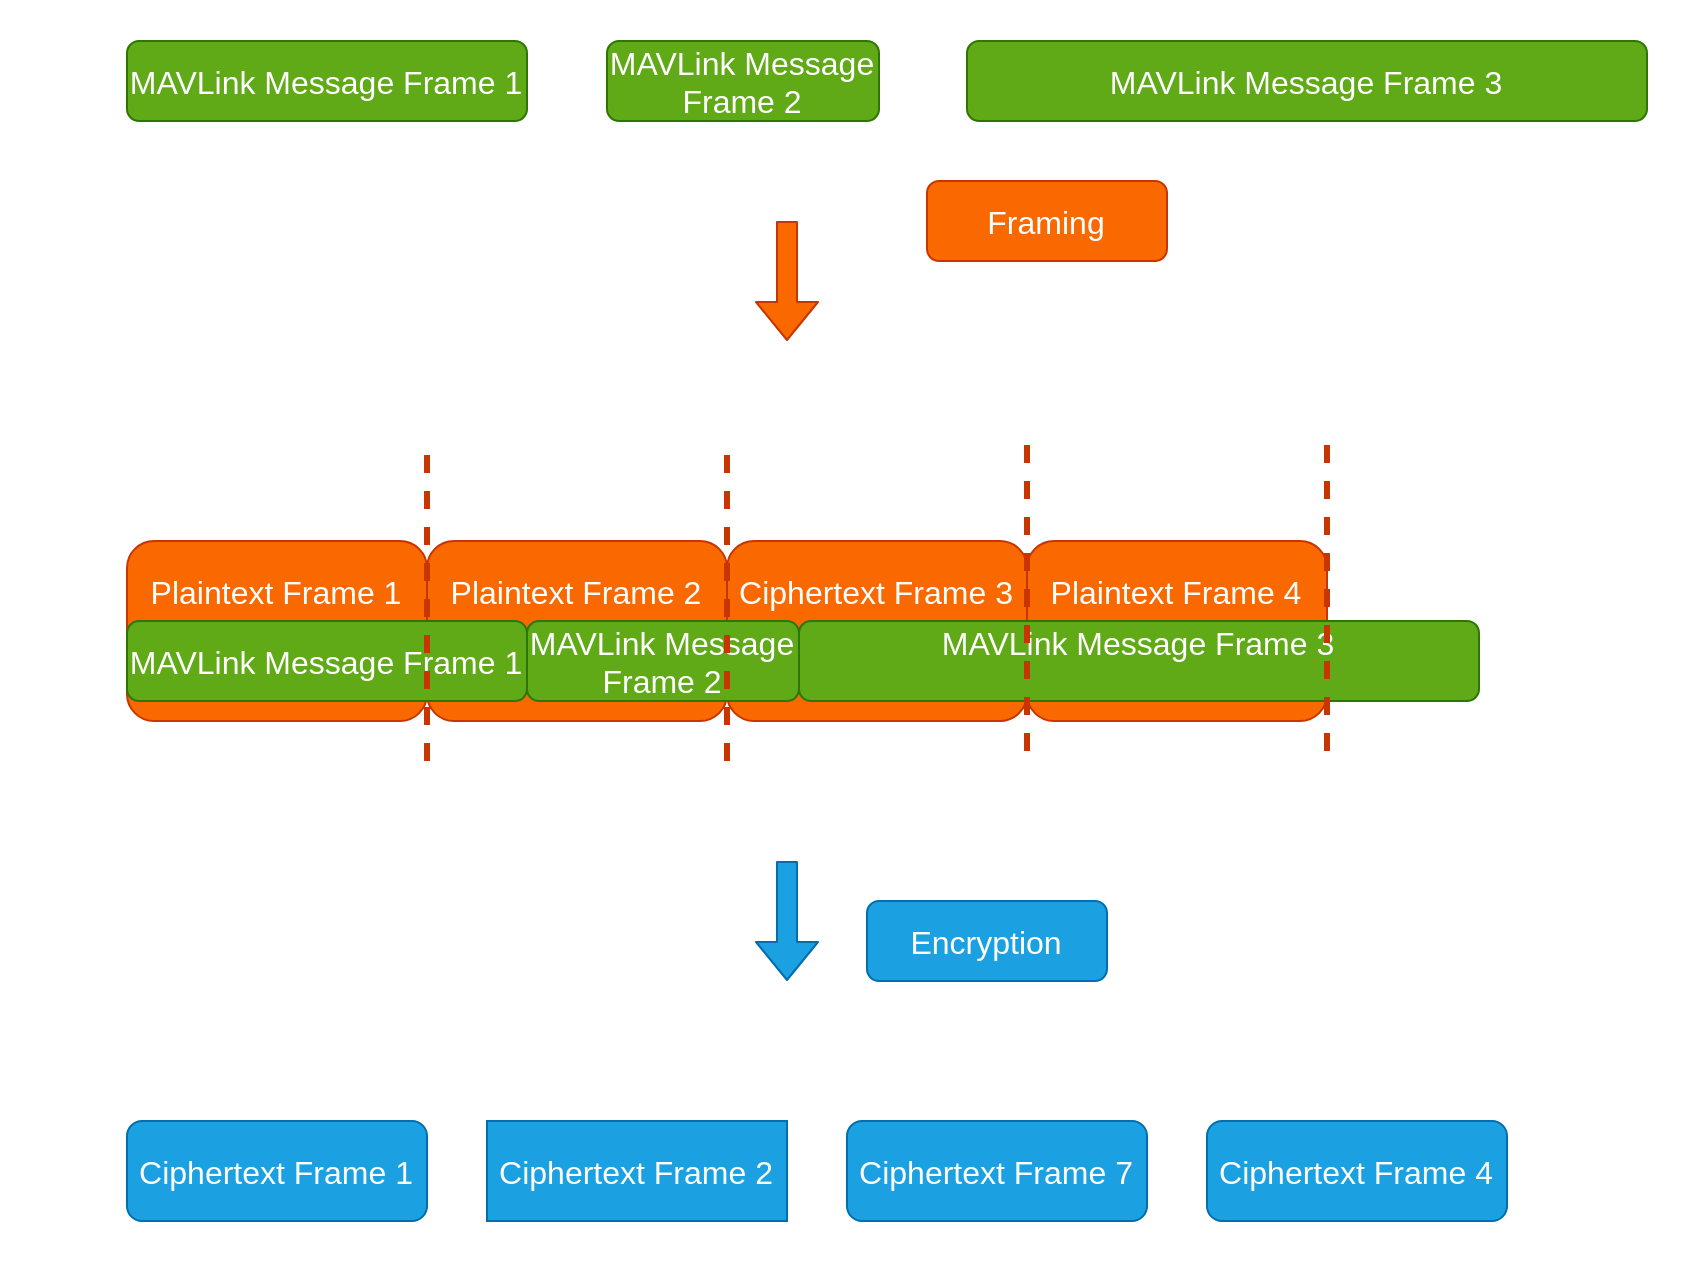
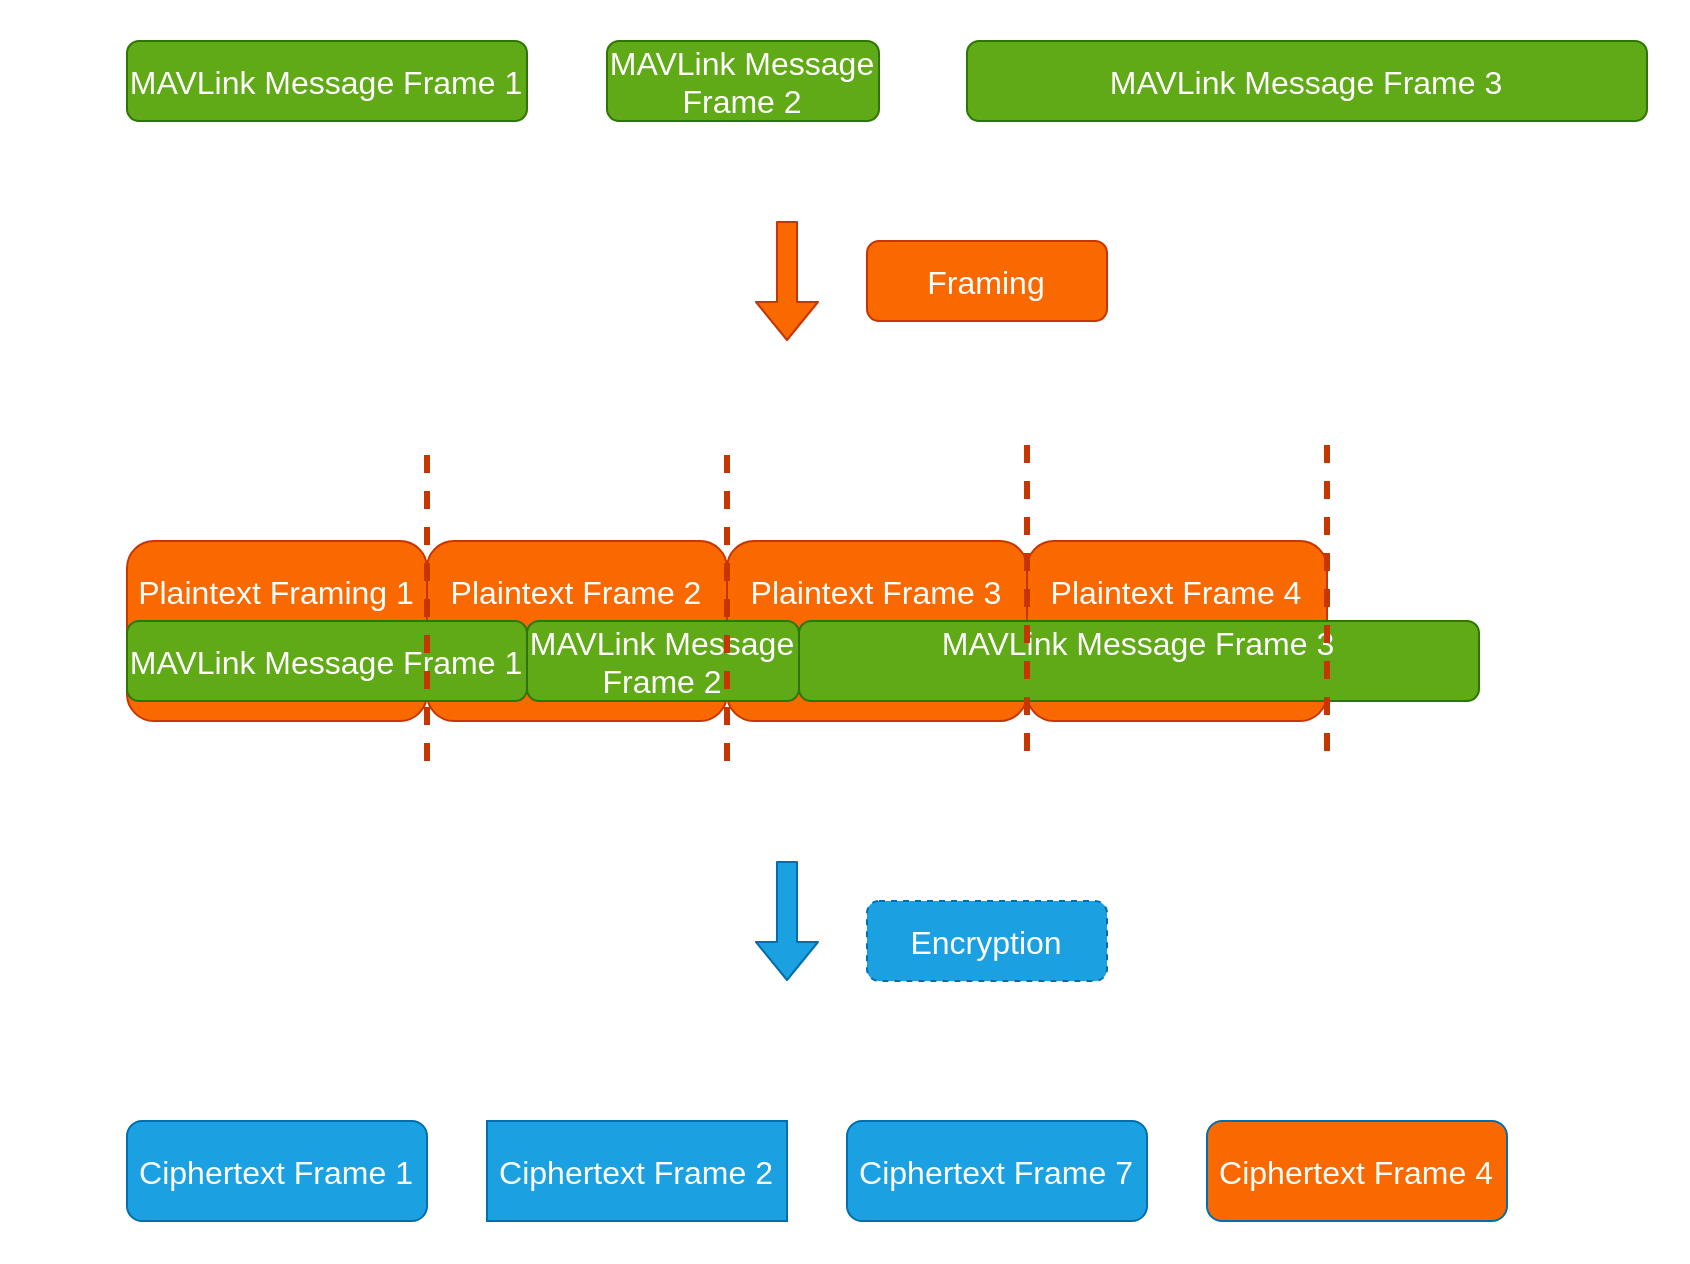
  <mxCell id="0" />
  <mxCell id="1" parent="0" />
  <mxCell id="2" value="" style="rounded=1;fontSize=16;fontColor=#000000;fillColor=#fa6800;strokeColor=#C73500;" parent="1" vertex="1"><mxGeometry x="513" y="270" width="150" height="90" as="geometry" /></mxCell>
  <mxCell id="3" value="" style="rounded=1;fontSize=16;fontColor=#000000;fillColor=#fa6800;strokeColor=#C73500;" parent="1" vertex="1"><mxGeometry x="363" y="270" width="150" height="90" as="geometry" /></mxCell>
  <mxCell id="4" value="" style="rounded=1;fontSize=16;fontColor=#000000;fillColor=#fa6800;strokeColor=#C73500;" parent="1" vertex="1"><mxGeometry x="213" y="270" width="150" height="90" as="geometry" /></mxCell>
  <mxCell id="5" value="" style="rounded=1;fontSize=16;fontColor=#000000;fillColor=#fa6800;strokeColor=#C73500;" parent="1" vertex="1"><mxGeometry x="63" y="270" width="150" height="90" as="geometry" /></mxCell>
  <mxCell id="6" value="MAVLink Message Frame 1" style="rounded=1;fillColor=#60a917;fontColor=#ffffff;strokeColor=#2D7600;fontSize=16;" parent="1" vertex="1"><mxGeometry x="63" y="20" width="200" height="40" as="geometry" /></mxCell>
  <mxCell id="7" value="MAVLink Message&#10;Frame 2" style="rounded=1;fillColor=#60a917;fontColor=#ffffff;strokeColor=#2D7600;fontSize=16;" parent="1" vertex="1"><mxGeometry x="303" y="20" width="136" height="40" as="geometry" /></mxCell>
  <mxCell id="8" value="MAVLink Message Frame 3" style="rounded=1;fillColor=#60a917;fontColor=#ffffff;strokeColor=#2D7600;fontSize=16;" parent="1" vertex="1"><mxGeometry x="483" y="20" width="340" height="40" as="geometry" /></mxCell>
  <mxCell id="9" value="" style="shape=flexArrow;endArrow=classic;fillColor=#fa6800;strokeColor=#C73500;" parent="1" edge="1"><mxGeometry width="50" height="50" relative="1" as="geometry"><mxPoint x="393" y="110" as="sourcePoint" /><mxPoint x="393" y="170" as="targetPoint" /></mxGeometry></mxCell>
  <mxCell id="10" value="MAVLink Message Frame 1" style="rounded=1;fillColor=#60a917;fontColor=#ffffff;strokeColor=#2D7600;fontSize=16;" parent="1" vertex="1"><mxGeometry x="63" y="310" width="200" height="40" as="geometry" /></mxCell>
  <mxCell id="11" value="MAVLink Message&#10;Frame 2" style="rounded=1;fillColor=#60a917;fontColor=#ffffff;strokeColor=#2D7600;fontSize=16;" parent="1" vertex="1"><mxGeometry x="263" y="310" width="136" height="40" as="geometry" /></mxCell>
  <mxCell id="12" value="MAVLink Message Frame 3&#10;" style="rounded=1;fillColor=#60a917;fontColor=#ffffff;strokeColor=#2D7600;fontSize=16;" parent="1" vertex="1"><mxGeometry x="399" y="310" width="340" height="40" as="geometry" /></mxCell>
  <mxCell id="13" value="" style="endArrow=none;dashed=1;fontSize=16;fontColor=#FFFFFF;strokeWidth=3;fillColor=#fa6800;strokeColor=#C73500;" parent="1" edge="1"><mxGeometry width="50" height="50" relative="1" as="geometry"><mxPoint x="213" y="380" as="sourcePoint" /><mxPoint x="213" y="220" as="targetPoint" /></mxGeometry></mxCell>
  <mxCell id="14" value="" style="endArrow=none;dashed=1;fontSize=16;fontColor=#FFFFFF;strokeWidth=3;fillColor=#fa6800;strokeColor=#C73500;" parent="1" edge="1"><mxGeometry width="50" height="50" relative="1" as="geometry"><mxPoint x="363" y="380" as="sourcePoint" /><mxPoint x="363" y="220" as="targetPoint" /></mxGeometry></mxCell>
  <mxCell id="15" value="" style="shape=flexArrow;endArrow=classic;fillColor=#1ba1e2;strokeColor=#006EAF;" parent="1" edge="1"><mxGeometry width="50" height="50" relative="1" as="geometry"><mxPoint x="393" y="430" as="sourcePoint" /><mxPoint x="393" y="490" as="targetPoint" /></mxGeometry></mxCell>
- <mxCell id="16" value="Framing" style="rounded=1;fontSize=16;fontColor=#FFFFFF;fillColor=#fa6800;strokeColor=#C73500;" parent="1" vertex="1"><mxGeometry x="463" y="90" width="120" height="40" as="geometry" /></mxCell>
- <mxCell id="17" value="Encryption" style="rounded=1;fontSize=16;fontColor=#ffffff;fillColor=#1ba1e2;strokeColor=#006EAF;" parent="1" vertex="1"><mxGeometry x="433" y="450" width="120" height="40" as="geometry" /></mxCell>
- <mxCell id="18" value="Plaintext Frame 1" style="text;strokeColor=none;fillColor=none;align=center;verticalAlign=middle;rounded=0;fontSize=16;fontColor=#FFFFFF;" parent="1" vertex="1"><mxGeometry x="20" y="280" width="236" height="30" as="geometry" /></mxCell>
+ <mxCell id="16" value="Framing" style="rounded=1;fontSize=16;fontColor=#FFFFFF;fillColor=#fa6800;strokeColor=#C73500;" parent="1" vertex="1"><mxGeometry x="433" y="120" width="120" height="40" as="geometry" /></mxCell>
+ <mxCell id="17" value="Encryption" style="rounded=1;fontSize=16;fontColor=#ffffff;fillColor=#1ba1e2;strokeColor=#006EAF;dashed=1;" parent="1" vertex="1"><mxGeometry x="433" y="450" width="120" height="40" as="geometry" /></mxCell>
+ <mxCell id="18" value="Plaintext Framing 1" style="text;strokeColor=none;fillColor=none;align=center;verticalAlign=middle;rounded=0;fontSize=16;fontColor=#FFFFFF;" parent="1" vertex="1"><mxGeometry x="20" y="280" width="236" height="30" as="geometry" /></mxCell>
  <mxCell id="19" value="Plaintext Frame 2" style="text;strokeColor=none;fillColor=none;align=center;verticalAlign=middle;rounded=0;fontSize=16;fontColor=#FFFFFF;" parent="1" vertex="1"><mxGeometry x="170" y="280" width="236" height="30" as="geometry" /></mxCell>
- <mxCell id="20" value="Ciphertext Frame 3" style="text;strokeColor=none;fillColor=none;align=center;verticalAlign=middle;rounded=0;fontSize=16;fontColor=#FFFFFF;" parent="1" vertex="1"><mxGeometry x="320" y="280" width="236" height="30" as="geometry" /></mxCell>
+ <mxCell id="20" value="Plaintext Frame 3" style="text;strokeColor=none;fillColor=none;align=center;verticalAlign=middle;rounded=0;fontSize=16;fontColor=#FFFFFF;" parent="1" vertex="1"><mxGeometry x="320" y="280" width="236" height="30" as="geometry" /></mxCell>
  <mxCell id="21" value="Plaintext Frame 4" style="text;strokeColor=none;fillColor=none;align=center;verticalAlign=middle;rounded=0;fontSize=16;fontColor=#FFFFFF;" parent="1" vertex="1"><mxGeometry x="470" y="280" width="236" height="30" as="geometry" /></mxCell>
  <mxCell id="22" value="" style="endArrow=none;dashed=1;fontSize=16;fontColor=#FFFFFF;strokeWidth=3;fillColor=#fa6800;strokeColor=#C73500;" parent="1" edge="1"><mxGeometry width="50" height="50" relative="1" as="geometry"><mxPoint x="513" y="375" as="sourcePoint" /><mxPoint x="513" y="215" as="targetPoint" /></mxGeometry></mxCell>
  <mxCell id="23" value="" style="endArrow=none;dashed=1;fontSize=16;fontColor=#FFFFFF;strokeWidth=3;fillColor=#fa6800;strokeColor=#C73500;" parent="1" edge="1"><mxGeometry width="50" height="50" relative="1" as="geometry"><mxPoint x="663" y="375" as="sourcePoint" /><mxPoint x="663" y="215" as="targetPoint" /></mxGeometry></mxCell>
  <mxCell id="24" value="Ciphertext Frame 1" style="rounded=1;fontSize=16;fontColor=#ffffff;fillColor=#1ba1e2;strokeColor=#006EAF;" parent="1" vertex="1"><mxGeometry x="63" y="560" width="150" height="50" as="geometry" /></mxCell>
  <mxCell id="25" value="Ciphertext Frame 2" style="fontSize=16;fontColor=#ffffff;fillColor=#1ba1e2;strokeColor=#006EAF;rounded=0;" parent="1" vertex="1"><mxGeometry x="243" y="560" width="150" height="50" as="geometry" /></mxCell>
  <mxCell id="26" value="Ciphertext Frame 7" style="rounded=1;fontSize=16;fontColor=#ffffff;fillColor=#1ba1e2;strokeColor=#006EAF;" parent="1" vertex="1"><mxGeometry x="423" y="560" width="150" height="50" as="geometry" /></mxCell>
- <mxCell id="27" value="Ciphertext Frame 4" style="rounded=1;fontSize=16;fontColor=#ffffff;fillColor=#1ba1e2;strokeColor=#006EAF;" parent="1" vertex="1"><mxGeometry x="603" y="560" width="150" height="50" as="geometry" /></mxCell>
+ <mxCell id="27" value="Ciphertext Frame 4" style="rounded=1;fontSize=16;fontColor=#ffffff;fillColor=#fa6800;strokeColor=#006EAF;" parent="1" vertex="1"><mxGeometry x="603" y="560" width="150" height="50" as="geometry" /></mxCell>
